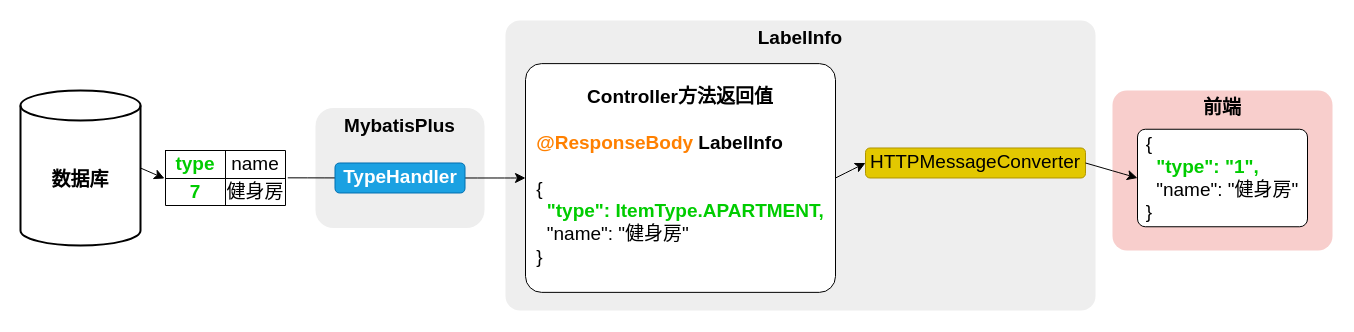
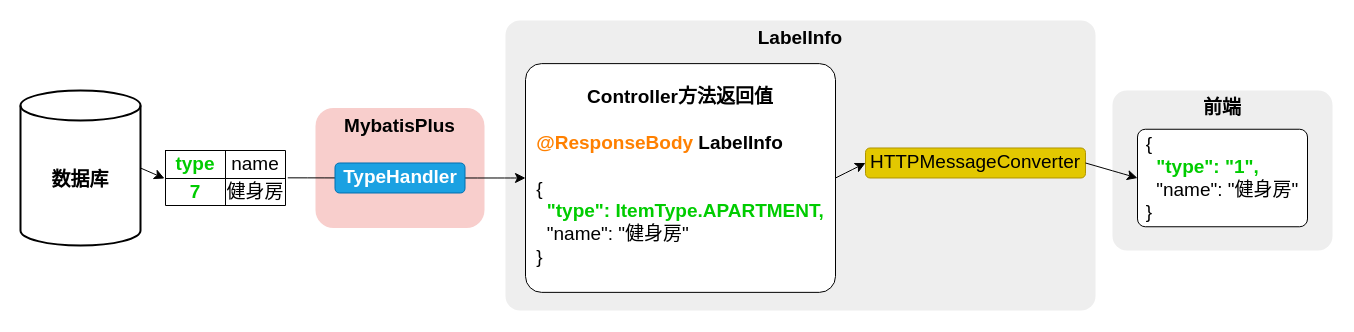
  <mxCell id="0" />
  <mxCell id="1" parent="0" />
  <mxCell id="2" value="LabelInfo" style="rounded=1;whiteSpace=wrap;html=1;fontSize=19;verticalAlign=top;fillColor=#eeeeee;strokeColor=none;arcSize=5;fontStyle=1" parent="1" vertex="1"><mxGeometry x="505" y="20" width="590" height="290" as="geometry" /></mxCell>
  <mxCell id="3" value="HTTPMessageConverter" style="rounded=1;whiteSpace=wrap;html=1;fontSize=19;fillColor=#e3c800;fontColor=#000000;strokeColor=#B09500;" parent="1" vertex="1"><mxGeometry x="865" y="147.49" width="220" height="30" as="geometry" /></mxCell>
- <mxCell id="4" value="MybatisPlus" style="rounded=1;whiteSpace=wrap;html=1;fontSize=19;verticalAlign=top;fillColor=#eeeeee;strokeColor=none;fontStyle=1" parent="1" vertex="1"><mxGeometry x="315" y="107.5" width="169" height="120" as="geometry" /></mxCell>
- <mxCell id="5" value="前端" style="rounded=1;whiteSpace=wrap;html=1;fontSize=19;verticalAlign=top;fillColor=#f8cecc;strokeColor=none;arcSize=9;fontStyle=1;" parent="1" vertex="1"><mxGeometry x="1112" y="90" width="220" height="160" as="geometry" /></mxCell>
+ <mxCell id="4" value="MybatisPlus" style="rounded=1;whiteSpace=wrap;html=1;fontSize=19;verticalAlign=top;fillColor=#f8cecc;strokeColor=none;fontStyle=1;" parent="1" vertex="1"><mxGeometry x="315" y="107.5" width="169" height="120" as="geometry" /></mxCell>
+ <mxCell id="5" value="前端" style="rounded=1;whiteSpace=wrap;html=1;fontSize=19;verticalAlign=top;fillColor=#eeeeee;strokeColor=none;arcSize=9;fontStyle=1" parent="1" vertex="1"><mxGeometry x="1112" y="90" width="220" height="160" as="geometry" /></mxCell>
  <mxCell id="6" style="edgeStyle=none;curved=1;rounded=0;orthogonalLoop=1;jettySize=auto;html=1;exitX=0;exitY=0.5;exitDx=0;exitDy=0;entryX=1;entryY=0.5;entryDx=0;entryDy=0;fontSize=19;startSize=8;endSize=8;endArrow=none;endFill=0;startArrow=classic;startFill=1;" parent="1" source="7" target="3" edge="1"><mxGeometry relative="1" as="geometry"><mxPoint x="1082" y="177.5" as="targetPoint" /></mxGeometry></mxCell>
  <mxCell id="7" value="&lt;div style=&quot;border-color: var(--border-color); text-align: left; font-size: 19px;&quot;&gt;&lt;span style=&quot;border-color: var(--border-color); font-size: 19px;&quot;&gt;&lt;font style=&quot;border-color: var(--border-color); font-size: 19px;&quot;&gt;{&lt;/font&gt;&lt;/span&gt;&lt;/div&gt;&lt;div style=&quot;border-color: var(--border-color); text-align: left; font-size: 19px;&quot;&gt;&lt;span style=&quot;border-color: var(--border-color); font-size: 19px;&quot;&gt;&lt;font color=&quot;#00cc00&quot; style=&quot;border-color: var(--border-color); font-size: 19px;&quot;&gt;&lt;b style=&quot;font-size: 19px;&quot;&gt;&amp;nbsp; &quot;type&quot;: &quot;1&quot;,&lt;br style=&quot;border-color: var(--border-color); font-size: 19px;&quot;&gt;&lt;/b&gt;&lt;/font&gt;&lt;/span&gt;&lt;/div&gt;&lt;div style=&quot;border-color: var(--border-color); text-align: left; font-size: 19px;&quot;&gt;&lt;span style=&quot;border-color: var(--border-color); font-size: 19px;&quot;&gt;&lt;font style=&quot;border-color: var(--border-color); font-size: 19px;&quot;&gt;&amp;nbsp; &quot;name&quot;: &quot;健身房&quot;&lt;/font&gt;&lt;/span&gt;&lt;/div&gt;&lt;div style=&quot;border-color: var(--border-color); text-align: left; font-size: 19px;&quot;&gt;&lt;span style=&quot;border-color: var(--border-color); font-size: 19px;&quot;&gt;&lt;font style=&quot;border-color: var(--border-color); font-size: 19px;&quot;&gt;}&lt;/font&gt;&lt;/span&gt;&lt;/div&gt;" style="rounded=1;whiteSpace=wrap;html=1;fontSize=19;arcSize=8;" parent="1" vertex="1"><mxGeometry x="1137" y="128.75" width="170" height="97.5" as="geometry" /></mxCell>
  <mxCell id="8" style="edgeStyle=none;curved=1;rounded=0;orthogonalLoop=1;jettySize=auto;html=1;exitX=0;exitY=0.5;exitDx=0;exitDy=0;entryX=1;entryY=0.5;entryDx=0;entryDy=0;fontSize=19;startSize=8;endSize=8;endArrow=none;endFill=0;startArrow=classic;startFill=1;" parent="1" source="3" target="10" edge="1"><mxGeometry relative="1" as="geometry"><mxPoint x="875" y="177.5" as="sourcePoint" /></mxGeometry></mxCell>
  <mxCell id="9" style="edgeStyle=none;curved=1;rounded=0;orthogonalLoop=1;jettySize=auto;html=1;exitX=0;exitY=0.5;exitDx=0;exitDy=0;entryX=1;entryY=0.5;entryDx=0;entryDy=0;fontSize=19;startSize=8;endSize=8;endArrow=none;endFill=0;startArrow=classic;startFill=1;" parent="1" source="10" target="13" edge="1"><mxGeometry relative="1" as="geometry" /></mxCell>
  <mxCell id="10" value="&lt;b&gt;Controller方法返回值&lt;br style=&quot;font-size: 19px;&quot;&gt;&lt;/b&gt;&lt;br style=&quot;font-size: 19px;&quot;&gt;&lt;div style=&quot;text-align: left; font-size: 19px;&quot;&gt;&lt;b style=&quot;background-color: initial; color: rgb(255, 128, 0); font-size: 19px;&quot;&gt;@ResponseBody &lt;/b&gt;&lt;b style=&quot;background-color: initial; font-size: 19px;&quot;&gt;LabelInfo&lt;/b&gt;&lt;/div&gt;&lt;div style=&quot;text-align: left; font-size: 19px;&quot;&gt;&lt;b style=&quot;background-color: initial; font-size: 19px;&quot;&gt;&lt;br&gt;&lt;/b&gt;&lt;/div&gt;&lt;div style=&quot;text-align: left; border-color: var(--border-color); font-size: 19px;&quot;&gt;&lt;span style=&quot;border-color: var(--border-color); font-size: 19px;&quot;&gt;&lt;font style=&quot;border-color: var(--border-color); font-size: 19px;&quot;&gt;{&lt;/font&gt;&lt;/span&gt;&lt;/div&gt;&lt;div style=&quot;text-align: left; border-color: var(--border-color); font-size: 19px;&quot;&gt;&lt;span style=&quot;border-color: var(--border-color); font-size: 19px;&quot;&gt;&lt;font color=&quot;#00cc00&quot; style=&quot;border-color: var(--border-color); font-size: 19px;&quot;&gt;&lt;b style=&quot;font-size: 19px;&quot;&gt;&amp;nbsp; &quot;type&quot;: ItemType.APARTMENT,&lt;br style=&quot;border-color: var(--border-color); font-size: 19px;&quot;&gt;&lt;/b&gt;&lt;/font&gt;&lt;/span&gt;&lt;/div&gt;&lt;div style=&quot;text-align: left; border-color: var(--border-color); font-size: 19px;&quot;&gt;&lt;span style=&quot;border-color: var(--border-color); font-size: 19px;&quot;&gt;&lt;font style=&quot;border-color: var(--border-color); font-size: 19px;&quot;&gt;&amp;nbsp; &quot;name&quot;: &quot;健身房&quot;&lt;/font&gt;&lt;/span&gt;&lt;/div&gt;&lt;div style=&quot;text-align: left; border-color: var(--border-color); font-size: 19px;&quot;&gt;&lt;span style=&quot;border-color: var(--border-color); font-size: 19px;&quot;&gt;&lt;font style=&quot;border-color: var(--border-color); font-size: 19px;&quot;&gt;}&lt;/font&gt;&lt;/span&gt;&lt;/div&gt;" style="rounded=1;whiteSpace=wrap;html=1;fontSize=19;arcSize=7;" parent="1" vertex="1"><mxGeometry x="525" y="63.12" width="310" height="228.75" as="geometry" /></mxCell>
  <mxCell id="11" value="数据库" style="shape=cylinder3;whiteSpace=wrap;html=1;boundedLbl=1;backgroundOutline=1;size=15;fontSize=19;strokeWidth=2;fontStyle=1" parent="1" vertex="1"><mxGeometry x="20" y="90" width="120" height="155" as="geometry" /></mxCell>
  <mxCell id="12" style="edgeStyle=none;curved=1;rounded=0;orthogonalLoop=1;jettySize=auto;html=1;exitX=0;exitY=0.5;exitDx=0;exitDy=0;fontSize=19;startSize=8;endSize=8;entryX=1.019;entryY=0.976;entryDx=0;entryDy=0;endArrow=none;endFill=0;startArrow=classic;startFill=1;entryPerimeter=0;" parent="1" target="16" edge="1"><mxGeometry relative="1" as="geometry"><mxPoint x="315" y="177.5" as="targetPoint" /><mxPoint x="380" y="177.5" as="sourcePoint" /></mxGeometry></mxCell>
  <mxCell id="13" value="TypeHandler" style="rounded=1;whiteSpace=wrap;html=1;fontSize=19;fillColor=#1ba1e2;fontColor=#ffffff;strokeColor=#006EAF;fontStyle=1" parent="1" vertex="1"><mxGeometry x="334.5" y="162.49" width="130" height="30" as="geometry" /></mxCell>
  <mxCell id="14" style="edgeStyle=none;curved=1;rounded=0;orthogonalLoop=1;jettySize=auto;html=1;exitX=-0.008;exitY=1;exitDx=0;exitDy=0;entryX=1;entryY=0.5;entryDx=0;entryDy=0;entryPerimeter=0;fontSize=19;startSize=8;endSize=8;endArrow=none;endFill=0;startArrow=classic;startFill=1;exitPerimeter=0;" parent="1" source="16" target="11" edge="1"><mxGeometry relative="1" as="geometry"><mxPoint x="115" y="177.5" as="sourcePoint" /></mxGeometry></mxCell>
  <mxCell id="15" value="" style="shape=table;startSize=0;container=1;collapsible=0;childLayout=tableLayout;fontSize=19;" parent="1" vertex="1"><mxGeometry x="165" y="150" width="120" height="55" as="geometry" /></mxCell>
  <mxCell id="16" value="" style="shape=tableRow;horizontal=0;startSize=0;swimlaneHead=0;swimlaneBody=0;strokeColor=inherit;top=0;left=0;bottom=0;right=0;collapsible=0;dropTarget=0;fillColor=none;points=[[0,0.5],[1,0.5]];portConstraint=eastwest;fontSize=19;" parent="15" vertex="1"><mxGeometry width="120" height="28" as="geometry" /></mxCell>
  <mxCell id="17" value="&lt;b style=&quot;font-size: 19px;&quot;&gt;&lt;font color=&quot;#00cc00&quot; style=&quot;font-size: 19px;&quot;&gt;type&lt;/font&gt;&lt;/b&gt;" style="shape=partialRectangle;html=1;whiteSpace=wrap;connectable=0;strokeColor=inherit;overflow=hidden;fillColor=none;top=0;left=0;bottom=0;right=0;pointerEvents=1;fontSize=19;" parent="16" vertex="1"><mxGeometry width="60" height="28" as="geometry"><mxRectangle width="60" height="28" as="alternateBounds" /></mxGeometry></mxCell>
  <mxCell id="18" value="name" style="shape=partialRectangle;html=1;whiteSpace=wrap;connectable=0;strokeColor=inherit;overflow=hidden;fillColor=none;top=0;left=0;bottom=0;right=0;pointerEvents=1;fontSize=19;" parent="16" vertex="1"><mxGeometry x="60" width="60" height="28" as="geometry"><mxRectangle width="60" height="28" as="alternateBounds" /></mxGeometry></mxCell>
  <mxCell id="19" value="" style="shape=tableRow;horizontal=0;startSize=0;swimlaneHead=0;swimlaneBody=0;strokeColor=inherit;top=0;left=0;bottom=0;right=0;collapsible=0;dropTarget=0;fillColor=none;points=[[0,0.5],[1,0.5]];portConstraint=eastwest;fontSize=19;" parent="15" vertex="1"><mxGeometry y="28" width="120" height="27" as="geometry" /></mxCell>
  <mxCell id="20" value="&lt;b style=&quot;font-size: 19px;&quot;&gt;&lt;font color=&quot;#00cc00&quot; style=&quot;font-size: 19px;&quot;&gt;7&lt;/font&gt;&lt;/b&gt;" style="shape=partialRectangle;html=1;whiteSpace=wrap;connectable=0;strokeColor=inherit;overflow=hidden;fillColor=none;top=0;left=0;bottom=0;right=0;pointerEvents=1;fontSize=19;" parent="19" vertex="1"><mxGeometry width="60" height="27" as="geometry"><mxRectangle width="60" height="27" as="alternateBounds" /></mxGeometry></mxCell>
  <mxCell id="21" value="健身房" style="shape=partialRectangle;html=1;whiteSpace=wrap;connectable=0;strokeColor=inherit;overflow=hidden;fillColor=none;top=0;left=0;bottom=0;right=0;pointerEvents=1;fontSize=19;" parent="19" vertex="1"><mxGeometry x="60" width="60" height="27" as="geometry"><mxRectangle width="60" height="27" as="alternateBounds" /></mxGeometry></mxCell>
